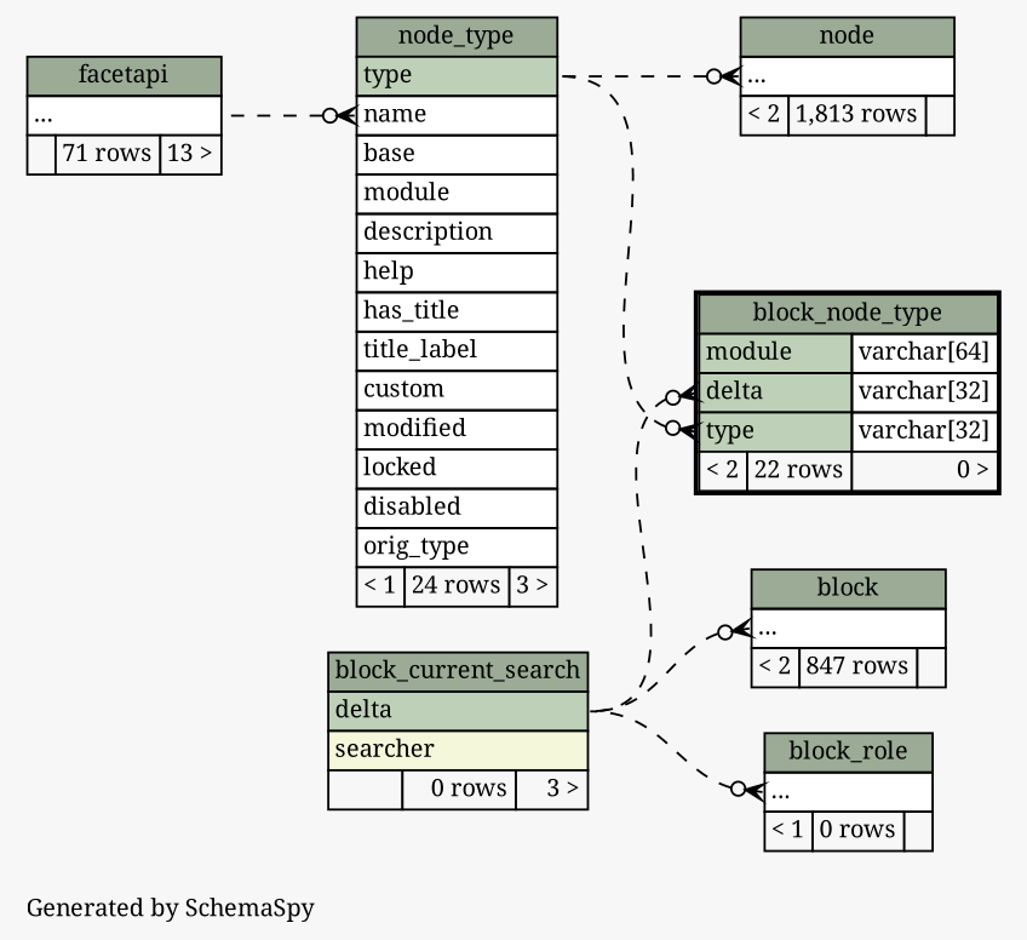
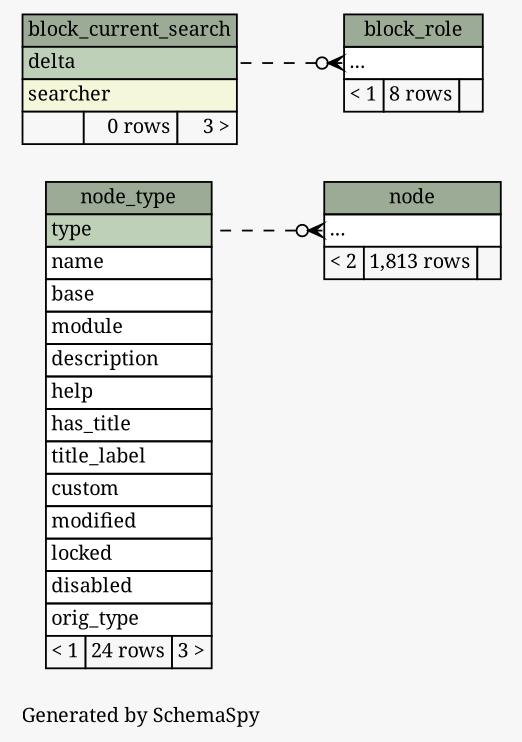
  digraph {
    bgcolor="#f7f7f7"
    fontname="Noto Serif"
    fontsize=11
    label="\nGenerated by SchemaSpy"
    labeljust=l
    nodesep=0.18
    rankdir=RL
    ranksep=0.46
    node [fontname="Noto Serif" fontsize=11 shape=plaintext]
    edge [arrowhead=none arrowsize=0.8 arrowtail=crowodot dir=back fontname="Noto Serif" headport="delta:e" style=dashed tailport="elipses:w"]
    n1 [label=<     <TABLE BORDER="0" CELLBORDER="1" CELLSPACING="0" BGCOLOR="#ffffff">       <TR><TD COLSPAN="3" BGCOLOR="#9bab96" ALIGN="CENTER">node_type</TD></TR>       <TR><TD PORT="type" COLSPAN="3" BGCOLOR="#bed1b8" ALIGN="LEFT">type</TD></TR>       <TR><TD PORT="name" COLSPAN="3" ALIGN="LEFT">name</TD></TR>       <TR><TD PORT="base" COLSPAN="3" ALIGN="LEFT">base</TD></TR>       <TR><TD PORT="module" COLSPAN="3" ALIGN="LEFT">module</TD></TR>       <TR><TD PORT="description" COLSPAN="3" ALIGN="LEFT">description</TD></TR>       <TR><TD PORT="help" COLSPAN="3" ALIGN="LEFT">help</TD></TR>       <TR><TD PORT="has_title" COLSPAN="3" ALIGN="LEFT">has_title</TD></TR>       <TR><TD PORT="title_label" COLSPAN="3" ALIGN="LEFT">title_label</TD></TR>       <TR><TD PORT="custom" COLSPAN="3" ALIGN="LEFT">custom</TD></TR>       <TR><TD PORT="modified" COLSPAN="3" ALIGN="LEFT">modified</TD></TR>       <TR><TD PORT="locked" COLSPAN="3" ALIGN="LEFT">locked</TD></TR>       <TR><TD PORT="disabled" COLSPAN="3" ALIGN="LEFT">disabled</TD></TR>       <TR><TD PORT="orig_type" COLSPAN="3" ALIGN="LEFT">orig_type</TD></TR>       <TR><TD ALIGN="LEFT" BGCOLOR="#f7f7f7">&lt; 1</TD><TD ALIGN="RIGHT" BGCOLOR="#f7f7f7">24 rows</TD><TD ALIGN="RIGHT" BGCOLOR="#f7f7f7">3 &gt;</TD></TR>     </TABLE>>]
-   n2 [label=<     <TABLE BORDER="0" CELLBORDER="1" CELLSPACING="0" BGCOLOR="#ffffff">       <TR><TD COLSPAN="3" BGCOLOR="#9bab96" ALIGN="CENTER">facetapi</TD></TR>       <TR><TD PORT="elipses" COLSPAN="3" ALIGN="LEFT">...</TD></TR>       <TR><TD ALIGN="LEFT" BGCOLOR="#f7f7f7">  </TD><TD ALIGN="RIGHT" BGCOLOR="#f7f7f7">71 rows</TD><TD ALIGN="RIGHT" BGCOLOR="#f7f7f7">13 &gt;</TD></TR>     </TABLE>>]
-   n3 [label=<     <TABLE BORDER="0" CELLBORDER="1" CELLSPACING="0" BGCOLOR="#ffffff">       <TR><TD COLSPAN="3" BGCOLOR="#9bab96" ALIGN="CENTER">block</TD></TR>       <TR><TD PORT="elipses" COLSPAN="3" ALIGN="LEFT">...</TD></TR>       <TR><TD ALIGN="LEFT" BGCOLOR="#f7f7f7">&lt; 2</TD><TD ALIGN="RIGHT" BGCOLOR="#f7f7f7">847 rows</TD><TD ALIGN="RIGHT" BGCOLOR="#f7f7f7">  </TD></TR>     </TABLE>>]
    n4 [label=<     <TABLE BORDER="0" CELLBORDER="1" CELLSPACING="0" BGCOLOR="#ffffff">       <TR><TD COLSPAN="3" BGCOLOR="#9bab96" ALIGN="CENTER">block_current_search</TD></TR>       <TR><TD PORT="delta" COLSPAN="3" BGCOLOR="#bed1b8" ALIGN="LEFT">delta</TD></TR>       <TR><TD PORT="searcher" COLSPAN="3" BGCOLOR="#f4f7da" ALIGN="LEFT">searcher</TD></TR>       <TR><TD ALIGN="LEFT" BGCOLOR="#f7f7f7">  </TD><TD ALIGN="RIGHT" BGCOLOR="#f7f7f7">0 rows</TD><TD ALIGN="RIGHT" BGCOLOR="#f7f7f7">3 &gt;</TD></TR>     </TABLE>>]
-   n5 [label=<     <TABLE BORDER="2" CELLBORDER="1" CELLSPACING="0" BGCOLOR="#ffffff">       <TR><TD COLSPAN="3" BGCOLOR="#9bab96" ALIGN="CENTER">block_node_type</TD></TR>       <TR><TD PORT="module" COLSPAN="2" BGCOLOR="#bed1b8" ALIGN="LEFT">module</TD><TD PORT="module.type" ALIGN="LEFT">varchar[64]</TD></TR>       <TR><TD PORT="delta" COLSPAN="2" BGCOLOR="#bed1b8" ALIGN="LEFT">delta</TD><TD PORT="delta.type" ALIGN="LEFT">varchar[32]</TD></TR>       <TR><TD PORT="type" COLSPAN="2" BGCOLOR="#bed1b8" ALIGN="LEFT">type</TD><TD PORT="type.type" ALIGN="LEFT">varchar[32]</TD></TR>       <TR><TD ALIGN="LEFT" BGCOLOR="#f7f7f7">&lt; 2</TD><TD ALIGN="RIGHT" BGCOLOR="#f7f7f7">22 rows</TD><TD ALIGN="RIGHT" BGCOLOR="#f7f7f7">0 &gt;</TD></TR>     </TABLE>>]
-   n6 [label=<     <TABLE BORDER="0" CELLBORDER="1" CELLSPACING="0" BGCOLOR="#ffffff">       <TR><TD COLSPAN="3" BGCOLOR="#9bab96" ALIGN="CENTER">block_role</TD></TR>       <TR><TD PORT="elipses" COLSPAN="3" ALIGN="LEFT">...</TD></TR>       <TR><TD ALIGN="LEFT" BGCOLOR="#f7f7f7">&lt; 1</TD><TD ALIGN="RIGHT" BGCOLOR="#f7f7f7">0 rows</TD><TD ALIGN="RIGHT" BGCOLOR="#f7f7f7">  </TD></TR>     </TABLE>>]
+   n6 [label=<     <TABLE BORDER="0" CELLBORDER="1" CELLSPACING="0" BGCOLOR="#ffffff">       <TR><TD COLSPAN="3" BGCOLOR="#9bab96" ALIGN="CENTER">block_role</TD></TR>       <TR><TD PORT="elipses" COLSPAN="3" ALIGN="LEFT">...</TD></TR>       <TR><TD ALIGN="LEFT" BGCOLOR="#f7f7f7">&lt; 1</TD><TD ALIGN="RIGHT" BGCOLOR="#f7f7f7">8 rows</TD><TD ALIGN="RIGHT" BGCOLOR="#f7f7f7">  </TD></TR>     </TABLE>>]
    n7 [label=<     <TABLE BORDER="0" CELLBORDER="1" CELLSPACING="0" BGCOLOR="#ffffff">       <TR><TD COLSPAN="3" BGCOLOR="#9bab96" ALIGN="CENTER">node</TD></TR>       <TR><TD PORT="elipses" COLSPAN="3" ALIGN="LEFT">...</TD></TR>       <TR><TD ALIGN="LEFT" BGCOLOR="#f7f7f7">&lt; 2</TD><TD ALIGN="RIGHT" BGCOLOR="#f7f7f7">1,813 rows</TD><TD ALIGN="RIGHT" BGCOLOR="#f7f7f7">  </TD></TR>     </TABLE>>]
-   n1 -> n2 [headport="elipses:e" tailport="name:w"]
-   n3 -> n4
-   n5 -> n1 [headport="type:e" tailport="type:w"]
-   n5 -> n4 [tailport="delta:w"]
    n6 -> n4
    n7 -> n1 [headport="type:e"]
  }
